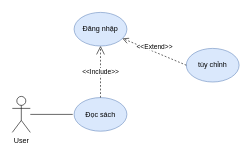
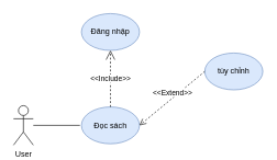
  <mxCell id="0" />
  <mxCell id="1" parent="0" />
  <mxCell id="2" value="User" style="shape=umlActor;verticalLabelPosition=bottom;labelBackgroundColor=#ffffff;verticalAlign=top;html=1;outlineConnect=0;" vertex="1" parent="1"><mxGeometry x="20" y="160" width="30" height="60" as="geometry" /></mxCell>
  <mxCell id="3" value="Đọc sách" style="ellipse;whiteSpace=wrap;html=1;fillColor=#dae8fc;strokeColor=#6c8ebf;" vertex="1" parent="1"><mxGeometry x="123" y="162" width="88" height="56" as="geometry" /></mxCell>
  <mxCell id="4" value="Đăng nhập" style="ellipse;whiteSpace=wrap;html=1;fillColor=#dae8fc;strokeColor=#6c8ebf;" vertex="1" parent="1"><mxGeometry x="123" y="20" width="88" height="56" as="geometry" /></mxCell>
  <mxCell id="5" value="" style="endArrow=none;html=1;" edge="1" parent="1" source="2"><mxGeometry width="50" height="50" relative="1" as="geometry"><mxPoint x="50" y="240" as="sourcePoint" /><mxPoint x="120.711" y="190" as="targetPoint" /></mxGeometry></mxCell>
  <mxCell id="6" value="tùy chỉnh" style="ellipse;whiteSpace=wrap;html=1;fillColor=#dae8fc;strokeColor=#6c8ebf;" vertex="1" parent="1"><mxGeometry x="310" y="80" width="88" height="56" as="geometry" /></mxCell>
- <mxCell id="7" value="&amp;lt;&amp;lt;Extend&amp;gt;&amp;gt;" style="html=1;verticalAlign=bottom;endArrow=open;dashed=1;endSize=8;exitX=0;exitY=0.5;exitDx=0;exitDy=0;" edge="1" parent="1" source="6" target="4"><mxGeometry relative="1" as="geometry"><mxPoint x="245" y="121" as="sourcePoint" /><mxPoint x="165" y="121" as="targetPoint" /></mxGeometry></mxCell>
+ <mxCell id="7" value="&amp;lt;&amp;lt;Extend&amp;gt;&amp;gt;" style="html=1;verticalAlign=bottom;endArrow=open;dashed=1;endSize=8;exitX=0;exitY=0.5;exitDx=0;exitDy=0;entryX=1;entryY=0.5;entryDx=0;entryDy=0;" edge="1" parent="1" source="6" target="3"><mxGeometry relative="1" as="geometry"><mxPoint x="245" y="121" as="sourcePoint" /><mxPoint x="165" y="121" as="targetPoint" /></mxGeometry></mxCell>
  <mxCell id="8" value="&amp;lt;&amp;lt;Include&amp;gt;&amp;gt;" style="endArrow=open;endSize=12;dashed=1;html=1;entryX=0.5;entryY=1;entryDx=0;entryDy=0;exitX=0.5;exitY=0;exitDx=0;exitDy=0;" edge="1" parent="1" source="3" target="4"><mxGeometry width="160" relative="1" as="geometry"><mxPoint x="188" y="140" as="sourcePoint" /><mxPoint x="348" y="140" as="targetPoint" /></mxGeometry></mxCell>
